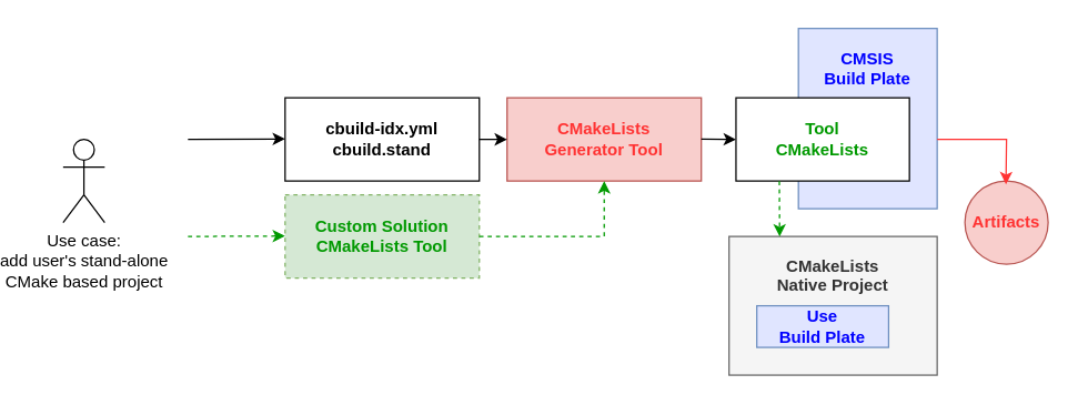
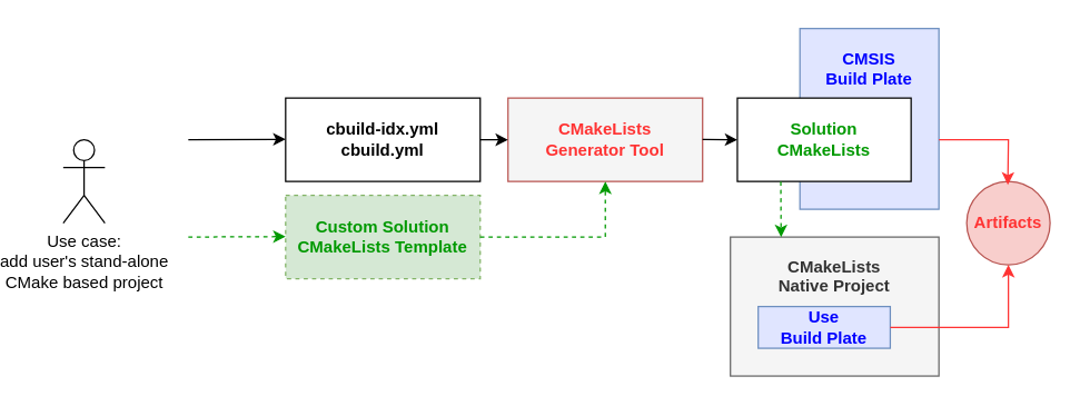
  <mxCell id="0" />
  <mxCell id="1" parent="0" />
  <mxCell id="2" value="&lt;b&gt;CMakeLists&lt;br&gt;Native Project&lt;br&gt;&lt;br&gt;&lt;br&gt;&lt;br&gt;&lt;/b&gt;" style="rounded=0;whiteSpace=wrap;html=1;fillColor=#f5f5f5;fontColor=#333333;strokeColor=#666666;" parent="1" vertex="1"><mxGeometry x="500" y="170" width="150" height="100" as="geometry" /></mxCell>
  <mxCell id="3" value="Use case:&lt;br&gt;add user's stand-alone&lt;br&gt;CMake based project" style="shape=umlActor;verticalLabelPosition=bottom;verticalAlign=top;html=1;outlineConnect=0;" parent="1" vertex="1"><mxGeometry x="20" y="100" width="30" height="60" as="geometry" /></mxCell>
  <mxCell id="4" value="" style="endArrow=classic;html=1;rounded=0;" parent="1" edge="1"><mxGeometry width="50" height="50" relative="1" as="geometry"><mxPoint x="110" y="100" as="sourcePoint" /><mxPoint x="180" y="99.66" as="targetPoint" /></mxGeometry></mxCell>
- <mxCell id="5" value="&lt;b&gt;cbuild-idx.yml&lt;br&gt;cbuild.stand&lt;/b&gt;" style="rounded=0;whiteSpace=wrap;html=1;fillStyle=solid;" parent="1" vertex="1"><mxGeometry x="180" y="70" width="140" height="60" as="geometry" /></mxCell>
- <mxCell id="6" value="&lt;b&gt;&lt;font color=&quot;#ff3333&quot;&gt;CMakeLists&lt;br&gt;Generator Tool&lt;/font&gt;&lt;br&gt;&lt;/b&gt;" style="rounded=0;whiteSpace=wrap;html=1;fillColor=#f8cecc;strokeColor=#b85450;" parent="1" vertex="1"><mxGeometry x="340" y="70" width="140" height="60" as="geometry" /></mxCell>
+ <mxCell id="5" value="&lt;b&gt;cbuild-idx.yml&lt;br&gt;cbuild.yml&lt;/b&gt;" style="rounded=0;whiteSpace=wrap;html=1;fillStyle=solid;" parent="1" vertex="1"><mxGeometry x="180" y="70" width="140" height="60" as="geometry" /></mxCell>
+ <mxCell id="6" value="&lt;b&gt;&lt;font color=&quot;#ff3333&quot;&gt;CMakeLists&lt;br&gt;Generator Tool&lt;/font&gt;&lt;br&gt;&lt;/b&gt;" style="rounded=0;whiteSpace=wrap;html=1;fillColor=#f5f5f5;strokeColor=#b85450;" parent="1" vertex="1"><mxGeometry x="340" y="70" width="140" height="60" as="geometry" /></mxCell>
  <mxCell id="7" value="&lt;b style=&quot;border-color: var(--border-color);&quot;&gt;&lt;font color=&quot;#0000ff&quot;&gt;CMSIS&lt;br&gt;Build Plate&lt;br&gt;&lt;/font&gt;&lt;br&gt;&lt;br&gt;&lt;br&gt;&lt;br&gt;&lt;br style=&quot;border-color: var(--border-color);&quot;&gt;&lt;/b&gt;" style="rounded=0;whiteSpace=wrap;html=1;fillColor=#E0E5FF;strokeColor=#6c8ebf;" parent="1" vertex="1"><mxGeometry x="550" width="100" height="130" as="geometry" y="20" /></mxCell>
  <mxCell id="8" value="&lt;b style=&quot;border-color: var(--border-color);&quot;&gt;&lt;font color=&quot;#0000ff&quot;&gt;Use&lt;br&gt;Build Plate&lt;/font&gt;&lt;br style=&quot;border-color: var(--border-color);&quot;&gt;&lt;/b&gt;" style="rounded=0;whiteSpace=wrap;html=1;fillColor=#E0E5FF;strokeColor=#6c8ebf;" parent="1" vertex="1"><mxGeometry x="520" y="220" width="95" height="30" as="geometry" /></mxCell>
- <mxCell id="9" value="&lt;font color=&quot;#009900&quot;&gt;&lt;b&gt;Tool&lt;br&gt;CMakeLists&lt;/b&gt;&lt;/font&gt;" style="rounded=0;whiteSpace=wrap;html=1;strokeColor=#000000;" parent="1" vertex="1"><mxGeometry x="505" y="70" width="125" height="60" as="geometry" /></mxCell>
+ <mxCell id="9" value="&lt;font color=&quot;#009900&quot;&gt;&lt;b&gt;Solution&lt;br&gt;CMakeLists&lt;/b&gt;&lt;/font&gt;" style="rounded=0;whiteSpace=wrap;html=1;strokeColor=#000000;" parent="1" vertex="1"><mxGeometry x="505" y="70" width="125" height="60" as="geometry" /></mxCell>
  <mxCell id="10" value="&lt;b style=&quot;border-color: var(--border-color);&quot;&gt;&lt;font color=&quot;#ff3333&quot;&gt;Artifacts&lt;/font&gt;&lt;br style=&quot;border-color: var(--border-color);&quot;&gt;&lt;/b&gt;" style="ellipse;whiteSpace=wrap;html=1;fillColor=#f8cecc;strokeColor=#b85450;" parent="1" vertex="1"><mxGeometry x="670" y="130" width="60" height="60" as="geometry" /></mxCell>
  <mxCell id="11" value="" style="endArrow=classic;html=1;rounded=0;entryX=0.493;entryY=0.04;entryDx=0;entryDy=0;strokeColor=#FF3333;entryPerimeter=0;" parent="1" target="10" edge="1"><mxGeometry width="50" height="50" relative="1" as="geometry"><mxPoint x="650" y="100" as="sourcePoint" /><mxPoint x="510" y="230" as="targetPoint" /><Array as="points"><mxPoint x="700" y="100" /></Array></mxGeometry></mxCell>
  <mxCell id="12" value="" style="endArrow=classic;html=1;rounded=0;exitX=0.25;exitY=1;exitDx=0;exitDy=0;entryX=0.243;entryY=0.001;entryDx=0;entryDy=0;entryPerimeter=0;strokeColor=#009900;dashed=1;" parent="1" source="9" target="2" edge="1"><mxGeometry width="50" height="50" relative="1" as="geometry"><mxPoint x="520" y="140" as="sourcePoint" /><mxPoint x="510" y="230" as="targetPoint" /></mxGeometry></mxCell>
  <mxCell id="13" value="" style="endArrow=classic;html=1;rounded=0;exitX=1;exitY=0.5;exitDx=0;exitDy=0;" parent="1" source="5" edge="1"><mxGeometry width="50" height="50" relative="1" as="geometry"><mxPoint x="450" y="150" as="sourcePoint" /><mxPoint x="340" y="100" as="targetPoint" /></mxGeometry></mxCell>
  <mxCell id="14" value="" style="endArrow=classic;html=1;rounded=0;exitX=1;exitY=0.5;exitDx=0;exitDy=0;entryX=0;entryY=0.5;entryDx=0;entryDy=0;" parent="1" target="9" edge="1"><mxGeometry width="50" height="50" relative="1" as="geometry"><mxPoint x="480" y="99.86" as="sourcePoint" /><mxPoint x="500" y="99.86" as="targetPoint" /></mxGeometry></mxCell>
- <mxCell id="16" value="&lt;font color=&quot;#009900&quot;&gt;&lt;b&gt;Custom Solution CMakeLists Tool&lt;/b&gt;&lt;/font&gt;" style="rounded=0;whiteSpace=wrap;html=1;dashed=1;strokeColor=#82b366;fillColor=#d5e8d4;" vertex="1" parent="1"><mxGeometry x="180" y="140" width="140" height="60" as="geometry" /></mxCell>
+ <mxCell id="15" value="" style="endArrow=classic;html=1;rounded=0;entryX=0.5;entryY=1;entryDx=0;entryDy=0;strokeColor=#FF3333;exitX=1;exitY=0.5;exitDx=0;exitDy=0;" parent="1" source="8" target="10" edge="1"><mxGeometry width="50" height="50" relative="1" as="geometry"><mxPoint x="660" y="110" as="sourcePoint" /><mxPoint x="710" y="142" as="targetPoint" /><Array as="points"><mxPoint x="700" y="235" /></Array></mxGeometry></mxCell>
+ <mxCell id="16" value="&lt;font color=&quot;#009900&quot;&gt;&lt;b&gt;Custom Solution CMakeLists Template&lt;/b&gt;&lt;/font&gt;" style="rounded=0;whiteSpace=wrap;html=1;dashed=1;strokeColor=#82b366;fillColor=#d5e8d4;" vertex="1" parent="1"><mxGeometry x="180" y="140" width="140" height="60" as="geometry" /></mxCell>
  <mxCell id="17" value="" style="endArrow=classic;html=1;rounded=0;entryX=-0.014;entryY=0.499;entryDx=0;entryDy=0;entryPerimeter=0;strokeColor=#009900;dashed=1;" edge="1" parent="1"><mxGeometry width="50" height="50" relative="1" as="geometry"><mxPoint x="110" y="170" as="sourcePoint" /><mxPoint x="180" y="169.67" as="targetPoint" /></mxGeometry></mxCell>
  <mxCell id="18" value="" style="endArrow=classic;html=1;rounded=0;entryX=0.5;entryY=1;entryDx=0;entryDy=0;exitX=1;exitY=0.5;exitDx=0;exitDy=0;strokeColor=#009900;dashed=1;" edge="1" parent="1"><mxGeometry width="50" height="50" relative="1" as="geometry"><mxPoint x="320" y="170" as="sourcePoint" /><mxPoint x="410" y="130" as="targetPoint" /><Array as="points"><mxPoint x="410" y="170" /></Array></mxGeometry></mxCell>
